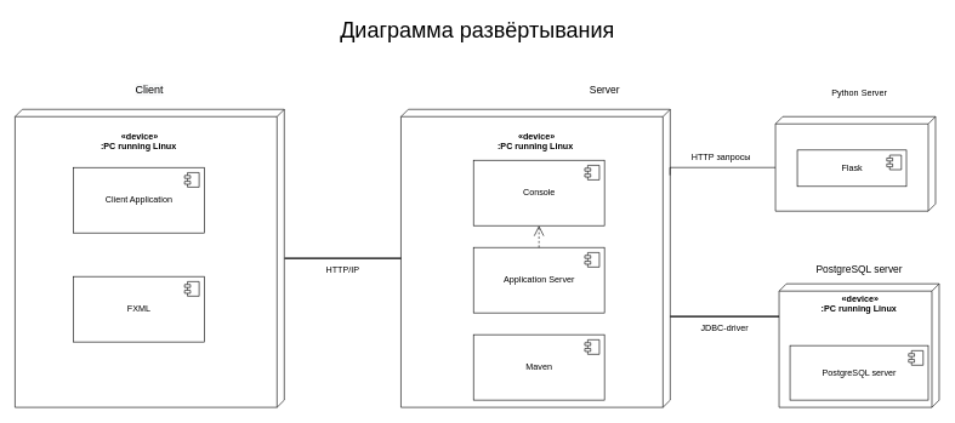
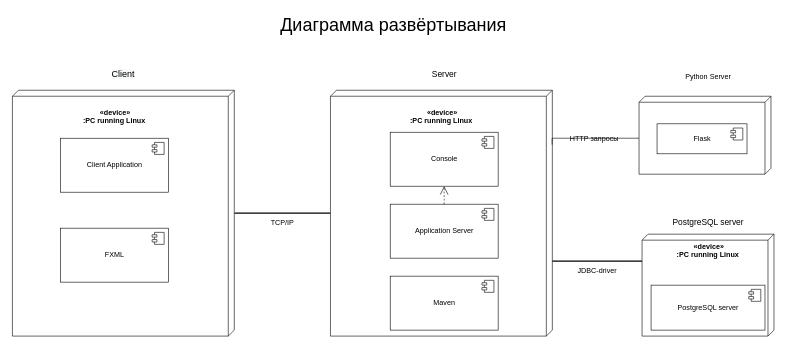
  <mxCell id="0" />
  <mxCell id="1" parent="0" />
  <mxCell id="2" value="" style="verticalAlign=top;align=left;spacingTop=8;spacingLeft=2;spacingRight=12;shape=cube;size=10;direction=south;fontStyle=4;html=1;" parent="1" vertex="1"><mxGeometry x="550.37" y="150" width="370" height="410" as="geometry" /></mxCell>
  <mxCell id="3" value=" «device»&#10;:PC running Linux" style="text;align=center;fontStyle=1;verticalAlign=middle;spacingLeft=3;spacingRight=3;strokeColor=none;rotatable=0;points=[[0,0.5],[1,0.5]];portConstraint=eastwest;" parent="1" vertex="1"><mxGeometry x="695.37" y="180" width="80" height="26" as="geometry" /></mxCell>
  <mxCell id="4" value="" style="verticalAlign=top;align=left;spacingTop=8;spacingLeft=2;spacingRight=12;shape=cube;size=10;direction=south;fontStyle=4;html=1;" parent="1" vertex="1"><mxGeometry x="20" y="150" width="370" height="410" as="geometry" /></mxCell>
  <mxCell id="5" value=" «device»&#10;:PC running Linux" style="text;align=center;fontStyle=1;verticalAlign=middle;spacingLeft=3;spacingRight=3;strokeColor=none;rotatable=0;points=[[0,0.5],[1,0.5]];portConstraint=eastwest;" parent="1" vertex="1"><mxGeometry x="150" y="180" width="80" height="26" as="geometry" /></mxCell>
  <mxCell id="6" value="" style="verticalAlign=top;align=left;spacingTop=8;spacingLeft=2;spacingRight=12;shape=cube;size=10;direction=south;fontStyle=4;html=1;" parent="1" vertex="1"><mxGeometry x="1070" y="390" width="220" height="170" as="geometry" /></mxCell>
  <mxCell id="7" value=" «device»&#10;:PC running Linux" style="text;align=center;fontStyle=1;verticalAlign=middle;spacingLeft=3;spacingRight=3;strokeColor=none;rotatable=0;points=[[0,0.5],[1,0.5]];portConstraint=eastwest;" parent="1" vertex="1"><mxGeometry x="1140" y="404" width="80" height="26" as="geometry" /></mxCell>
- <mxCell id="8" value="HTTP/IP" style="line;strokeWidth=2;html=1;" parent="1" vertex="1"><mxGeometry x="390.37" y="350" width="160" height="10" as="geometry" /></mxCell>
+ <mxCell id="8" value="TCP/IP" style="line;strokeWidth=2;html=1;" parent="1" vertex="1"><mxGeometry x="390.37" y="350" width="160" height="10" as="geometry" /></mxCell>
  <mxCell id="9" value="JDBC-driver" style="line;strokeWidth=2;html=1;" parent="1" vertex="1"><mxGeometry x="920.37" y="430" width="149.63" height="10" as="geometry" /></mxCell>
  <mxCell id="10" value="Client Application" style="html=1;dropTarget=0;" parent="1" vertex="1"><mxGeometry x="100" y="230" width="180" height="90" as="geometry" /></mxCell>
  <mxCell id="11" value="" style="shape=module;jettyWidth=8;jettyHeight=4;" parent="10" vertex="1"><mxGeometry x="1" width="20" height="20" relative="1" as="geometry"><mxPoint x="-27" y="7" as="offset" /></mxGeometry></mxCell>
  <mxCell id="12" value="FXML" style="html=1;dropTarget=0;" parent="1" vertex="1"><mxGeometry x="100" y="380" width="180" height="90" as="geometry" /></mxCell>
  <mxCell id="13" value="" style="shape=module;jettyWidth=8;jettyHeight=4;" parent="12" vertex="1"><mxGeometry x="1" width="20" height="20" relative="1" as="geometry"><mxPoint x="-27" y="7" as="offset" /></mxGeometry></mxCell>
  <mxCell id="14" value="Console" style="html=1;dropTarget=0;" parent="1" vertex="1"><mxGeometry x="650" y="220" width="180" height="90" as="geometry" /></mxCell>
  <mxCell id="15" value="" style="shape=module;jettyWidth=8;jettyHeight=4;" parent="14" vertex="1"><mxGeometry x="1" width="20" height="20" relative="1" as="geometry"><mxPoint x="-27" y="7" as="offset" /></mxGeometry></mxCell>
  <mxCell id="16" value="Application Server" style="html=1;dropTarget=0;" parent="1" vertex="1"><mxGeometry x="650" y="340" width="180" height="90" as="geometry" /></mxCell>
  <mxCell id="17" value="" style="shape=module;jettyWidth=8;jettyHeight=4;" parent="16" vertex="1"><mxGeometry x="1" width="20" height="20" relative="1" as="geometry"><mxPoint x="-27" y="7" as="offset" /></mxGeometry></mxCell>
  <mxCell id="18" value="Maven" style="html=1;dropTarget=0;" parent="1" vertex="1"><mxGeometry x="650" y="460" width="180" height="90" as="geometry" /></mxCell>
  <mxCell id="19" value="" style="shape=module;jettyWidth=8;jettyHeight=4;" parent="18" vertex="1"><mxGeometry x="1" width="20" height="20" relative="1" as="geometry"><mxPoint x="-27" y="7" as="offset" /></mxGeometry></mxCell>
  <mxCell id="20" value="PostgreSQL server" style="html=1;dropTarget=0;" parent="1" vertex="1"><mxGeometry x="1085" y="475" width="190" height="75" as="geometry" /></mxCell>
  <mxCell id="21" value="" style="shape=module;jettyWidth=8;jettyHeight=4;" parent="20" vertex="1"><mxGeometry x="1" width="20" height="20" relative="1" as="geometry"><mxPoint x="-27" y="7" as="offset" /></mxGeometry></mxCell>
  <mxCell id="22" value="" style="endArrow=open;endSize=12;dashed=1;html=1;entryX=0.5;entryY=1;entryDx=0;entryDy=0;" parent="1" target="14" edge="1"><mxGeometry width="160" relative="1" as="geometry"><mxPoint x="740" y="340" as="sourcePoint" /><mxPoint x="739.5" y="320" as="targetPoint" /></mxGeometry></mxCell>
  <mxCell id="23" value="&lt;span style=&quot;font-size: 14px&quot;&gt;PostgreSQL server&lt;/span&gt;" style="text;html=1;align=center;verticalAlign=middle;resizable=0;points=[];autosize=1;strokeColor=none;fillColor=none;fontSize=14;" parent="1" vertex="1"><mxGeometry x="1115" y="360" width="130" height="20" as="geometry" /></mxCell>
- <mxCell id="24" value="&lt;span style=&quot;font-size: 14px;&quot;&gt;Server&lt;/span&gt;" style="text;html=1;align=center;verticalAlign=middle;resizable=0;points=[];autosize=1;strokeColor=none;fillColor=none;fontSize=14;" parent="1" vertex="1"><mxGeometry x="800" y="113" width="60" height="20" as="geometry" /></mxCell>
+ <mxCell id="24" value="&lt;span style=&quot;font-size: 14px;&quot;&gt;Server&lt;/span&gt;" style="text;html=1;align=center;verticalAlign=middle;resizable=0;points=[];autosize=1;strokeColor=none;fillColor=none;fontSize=14;" parent="1" vertex="1"><mxGeometry x="710" y="113" width="60" height="20" as="geometry" /></mxCell>
  <mxCell id="25" value="&lt;span style=&quot;color: rgb(0, 0, 0); font-family: helvetica; font-size: 15px; font-style: normal; font-weight: 400; letter-spacing: normal; text-indent: 0px; text-transform: none; word-spacing: 0px; background-color: rgb(248, 249, 250); display: inline; float: none;&quot;&gt;Client&lt;/span&gt;" style="text;whiteSpace=wrap;html=1;fontSize=15;align=center;verticalAlign=middle;" parent="1" vertex="1"><mxGeometry x="170" y="108" width="70" height="30" as="geometry" /></mxCell>
  <mxCell id="26" value="Диаграмма развёртывания" style="text;html=1;align=center;verticalAlign=middle;resizable=0;points=[];autosize=1;strokeColor=none;fillColor=none;fontSize=30;" parent="1" vertex="1"><mxGeometry x="460" y="20" width="390" height="40" as="geometry" /></mxCell>
  <mxCell id="27" style="edgeStyle=orthogonalEdgeStyle;rounded=0;orthogonalLoop=1;jettySize=auto;html=1;exitX=0;exitY=0;exitDx=70;exitDy=220;exitPerimeter=0;entryX=0.221;entryY=0.001;entryDx=0;entryDy=0;entryPerimeter=0;endArrow=none;endFill=0;" edge="1" parent="1" source="28" target="2"><mxGeometry relative="1" as="geometry"><Array as="points"><mxPoint x="920" y="230" /></Array></mxGeometry></mxCell>
  <mxCell id="28" value="" style="verticalAlign=top;align=left;spacingTop=8;spacingLeft=2;spacingRight=12;shape=cube;size=10;direction=south;fontStyle=4;html=1;" vertex="1" parent="1"><mxGeometry x="1065" y="160" width="220" height="130" as="geometry" /></mxCell>
  <mxCell id="29" value="Flask" style="html=1;dropTarget=0;" vertex="1" parent="1"><mxGeometry x="1095" y="206" width="150" height="50" as="geometry" /></mxCell>
  <mxCell id="30" value="" style="shape=module;jettyWidth=8;jettyHeight=4;" vertex="1" parent="29"><mxGeometry x="1" width="20" height="20" relative="1" as="geometry"><mxPoint x="-27" y="7" as="offset" /></mxGeometry></mxCell>
- <mxCell id="31" value="HTTP запросы" style="text;html=1;align=center;verticalAlign=middle;resizable=0;points=[];autosize=1;" vertex="1" parent="1"><mxGeometry x="940" y="206" width="100" height="20" as="geometry" /></mxCell>
+ <mxCell id="31" value="HTTP запросы" style="text;html=1;align=center;verticalAlign=middle;resizable=0;points=[];autosize=1;" vertex="1" parent="1"><mxGeometry x="940" y="221" width="100" height="20" as="geometry" /></mxCell>
  <mxCell id="32" value="Python Server" style="text;html=1;align=center;verticalAlign=middle;resizable=0;points=[];autosize=1;" vertex="1" parent="1"><mxGeometry x="1135" y="118" width="90" height="20" as="geometry" /></mxCell>
